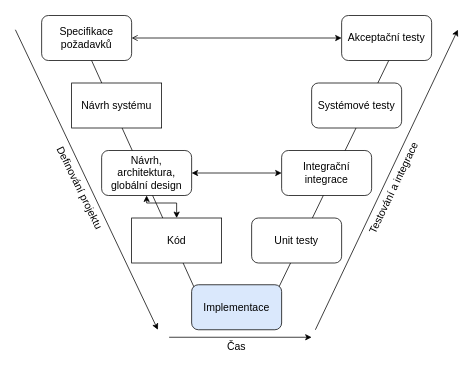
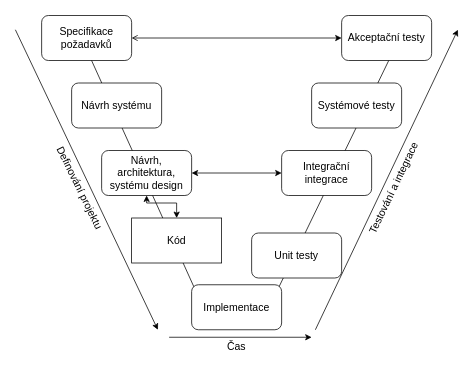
  <mxCell id="0" />
  <mxCell id="1" parent="0" />
  <mxCell id="2" value="" style="endArrow=none;html=1;entryX=0.75;entryY=0.65;entryDx=0;entryDy=0;entryPerimeter=0;" parent="1" edge="1"><mxGeometry width="50" height="50" relative="1" as="geometry"><mxPoint x="368" y="389" as="sourcePoint" /><mxPoint x="528" y="59" as="targetPoint" /></mxGeometry></mxCell>
  <mxCell id="3" value="" style="endArrow=classic;html=1;" parent="1" edge="1"><mxGeometry width="50" height="50" relative="1" as="geometry"><mxPoint x="20" y="39" as="sourcePoint" /><mxPoint x="210" y="439" as="targetPoint" /></mxGeometry></mxCell>
  <mxCell id="4" value="" style="endArrow=none;html=1;entryX=0.125;entryY=0.267;entryDx=0;entryDy=0;entryPerimeter=0;" parent="1" edge="1"><mxGeometry width="50" height="50" relative="1" as="geometry"><mxPoint x="99" y="30" as="sourcePoint" /><mxPoint x="264" y="395.02" as="targetPoint" /></mxGeometry></mxCell>
  <mxCell id="5" value="Specifikace požadavků" style="rounded=1;whiteSpace=wrap;html=1;fontSize=14;" parent="1" vertex="1"><mxGeometry x="55" y="20" width="120" height="60" as="geometry" /></mxCell>
- <mxCell id="6" value="Návrh systému" style="whiteSpace=wrap;html=1;fontSize=14;rounded=0;" parent="1" vertex="1"><mxGeometry x="95" y="110" width="120" height="60" as="geometry" /></mxCell>
+ <mxCell id="6" value="Návrh systému" style="rounded=1;whiteSpace=wrap;html=1;fontSize=14;" parent="1" vertex="1"><mxGeometry x="95" y="110" width="120" height="60" as="geometry" /></mxCell>
  <mxCell id="7" style="edgeStyle=orthogonalEdgeStyle;rounded=0;orthogonalLoop=1;jettySize=auto;html=1;entryX=0;entryY=0.5;entryDx=0;entryDy=0;startArrow=classic;startFill=1;" parent="1" source="8" target="12" edge="1"><mxGeometry relative="1" as="geometry" /></mxCell>
- <mxCell id="8" value="Návrh, architektura, globální design" style="rounded=1;whiteSpace=wrap;html=1;fontSize=14;" parent="1" vertex="1"><mxGeometry x="135" y="200" width="120" height="60" as="geometry" /></mxCell>
+ <mxCell id="8" value="Návrh, architektura, systému design" style="rounded=1;whiteSpace=wrap;html=1;fontSize=14;" parent="1" vertex="1"><mxGeometry x="135" y="200" width="120" height="60" as="geometry" /></mxCell>
  <mxCell id="9" style="edgeStyle=orthogonalEdgeStyle;rounded=0;orthogonalLoop=1;jettySize=auto;html=1;startArrow=classic;startFill=1;" parent="1" source="10" target="8" edge="1"><mxGeometry relative="1" as="geometry" /></mxCell>
  <mxCell id="10" value="Kód" style="whiteSpace=wrap;html=1;fontSize=14;rounded=0;" parent="1" vertex="1"><mxGeometry x="175" y="290" width="120" height="60" as="geometry" /></mxCell>
- <mxCell id="11" value="Unit testy" style="rounded=1;whiteSpace=wrap;html=1;fontSize=14;" parent="1" vertex="1"><mxGeometry x="335" y="290" width="120" height="60" as="geometry" /></mxCell>
+ <mxCell id="11" value="Unit testy" style="rounded=1;whiteSpace=wrap;html=1;fontSize=14;" parent="1" vertex="1"><mxGeometry x="335" y="310" width="120" height="60" as="geometry" /></mxCell>
  <mxCell id="12" value="Integrační integrace" style="rounded=1;whiteSpace=wrap;html=1;fontSize=14;" parent="1" vertex="1"><mxGeometry x="375" y="200" width="120" height="60" as="geometry" /></mxCell>
  <mxCell id="13" value="Systémové testy" style="rounded=1;whiteSpace=wrap;html=1;fontSize=14;" parent="1" vertex="1"><mxGeometry x="415" y="110" width="120" height="60" as="geometry" /></mxCell>
  <mxCell id="14" style="edgeStyle=orthogonalEdgeStyle;rounded=0;orthogonalLoop=1;jettySize=auto;html=1;startArrow=classic;startFill=1;endArrow=open;" parent="1" source="15" target="5" edge="1"><mxGeometry relative="1" as="geometry" /></mxCell>
  <mxCell id="15" value="Akceptační testy" style="rounded=1;whiteSpace=wrap;html=1;fontSize=14;" parent="1" vertex="1"><mxGeometry x="455" y="20" width="120" height="60" as="geometry" /></mxCell>
  <mxCell id="16" value="" style="endArrow=classic;html=1;" parent="1" edge="1"><mxGeometry width="50" height="50" relative="1" as="geometry"><mxPoint x="225" y="449" as="sourcePoint" /><mxPoint x="415" y="449" as="targetPoint" /></mxGeometry></mxCell>
  <mxCell id="17" value="" style="endArrow=classic;html=1;" parent="1" edge="1"><mxGeometry width="50" height="50" relative="1" as="geometry"><mxPoint x="420" y="439" as="sourcePoint" /><mxPoint x="610" y="39" as="targetPoint" /></mxGeometry></mxCell>
  <mxCell id="18" value="Definování projektu" style="text;html=1;strokeColor=none;fillColor=none;align=center;verticalAlign=middle;whiteSpace=wrap;rounded=0;rotation=63.9;fontSize=14;" parent="1" vertex="1"><mxGeometry x="36" y="240" width="140" height="20" as="geometry" /></mxCell>
  <mxCell id="19" value="Čas" style="text;html=1;strokeColor=none;fillColor=none;align=center;verticalAlign=middle;whiteSpace=wrap;rounded=0;fontSize=14;" parent="1" vertex="1"><mxGeometry x="295" y="451" width="40" height="20" as="geometry" /></mxCell>
  <mxCell id="20" value="Testování a integrace" style="text;html=1;strokeColor=none;fillColor=none;align=center;verticalAlign=middle;whiteSpace=wrap;rounded=0;rotation=-64.6;fontSize=14;" parent="1" vertex="1"><mxGeometry x="442" y="240" width="165" height="20" as="geometry" /></mxCell>
- <mxCell id="21" value="Implementace" style="rounded=1;whiteSpace=wrap;html=1;fontSize=14;fillColor=#dae8fc;" parent="1" vertex="1"><mxGeometry x="255" y="379" width="120" height="60" as="geometry" /></mxCell>
+ <mxCell id="21" value="Implementace" style="rounded=1;whiteSpace=wrap;html=1;fontSize=14;" parent="1" vertex="1"><mxGeometry x="255" y="379" width="120" height="60" as="geometry" /></mxCell>
